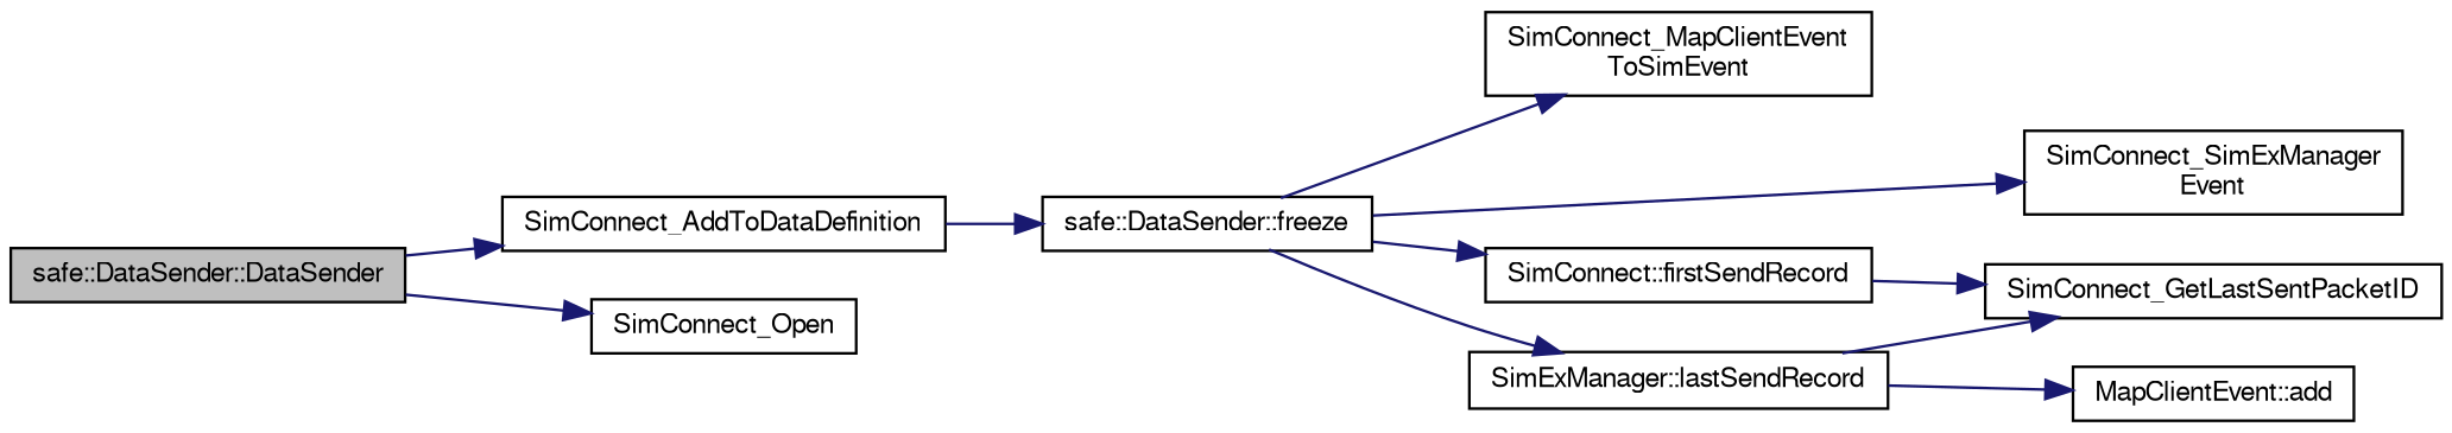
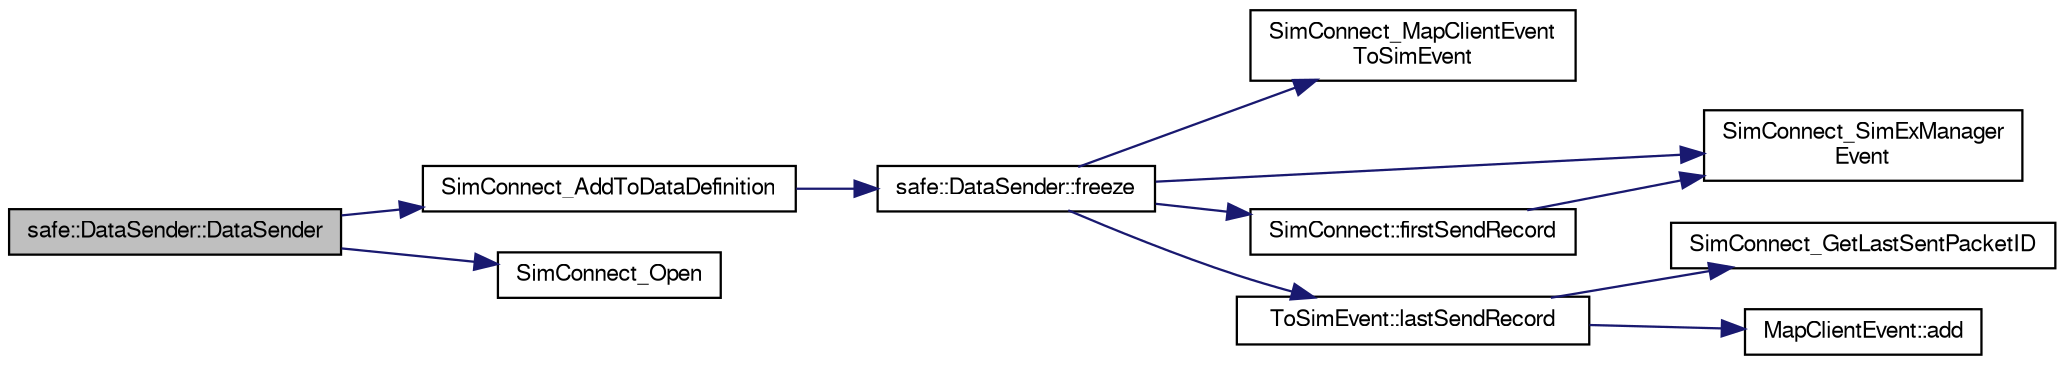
  digraph {
    rankdir=LR
    node [color=black fontname=FreeSans fontsize=10 shape=record]
    edge [color=midnightblue fontname=FreeSans fontsize=10 labelfontname=FreeSans labelfontsize=10 style=solid]
    n1 [fillcolor=grey75 fontcolor=black height=0.2 label="safe::DataSender::DataSender" style=filled width=0.4]
    n2 [height=0.2 label=SimConnect_AddToDataDefinition width=0.4]
    n3 [height=0.2 label=SimConnect_Open width=0.4]
    n4 [height=0.2 label="safe::DataSender::freeze" width=0.4]
    n5 [height=0.2 label="SimConnect_MapClientEvent\lToSimEvent" width=0.4]
    n6 [height=0.2 label="SimConnect::firstSendRecord" width=0.4]
    n7 [height=0.2 label="SimConnect_SimExManager\lEvent" width=0.4]
-   n8 [height=0.2 label="SimExManager::lastSendRecord" width=0.4]
+   n8 [height=0.2 label="ToSimEvent::lastSendRecord" width=0.4]
    n9 [height=0.2 label=SimConnect_GetLastSentPacketID width=0.4]
    n10 [height=0.2 label="MapClientEvent::add" width=0.4]
    n1 -> n2
    n1 -> n3
    n2 -> n4
    n4 -> n5
    n4 -> n6
    n4 -> n7
    n4 -> n8
-   n6 -> n9
+   n6 -> n7
    n8 -> n9
    n8 -> n10
  }
